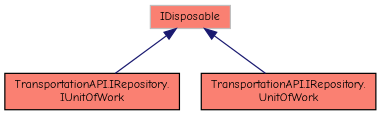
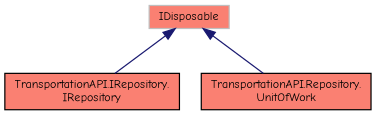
  digraph {
    fontname="Comic Neue"
    node [color=black fillcolor=salmon fontname="Comic Neue" fontsize=10 shape=record style=filled]
    edge [color=midnightblue dir=back fontname="Comic Neue" fontsize=10 labelfontname=Helvetica labelfontsize=10 style=solid]
-   n1 [fontcolor=black height=0.2 label="TransportationAPI.IRepository.\lIUnitOfWork" width=0.4]
-   n2 [height=0.2 label="TransportationAPI.IRepository.\lUnitOfWork" width=0.4]
+   n1 [fontcolor=black height=0.2 label="TransportationAPI.IRepository.\lIRepository" width=0.4]
+   n2 [height=0.2 label="TransportationAPI.Repository.\lUnitOfWork" width=0.4]
    n3 [color=grey75 height=0.2 label=IDisposable width=0.4]
    n3 -> n1
    n3 -> n2
  }
